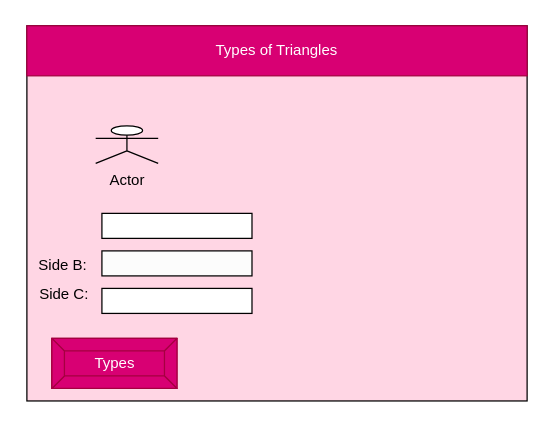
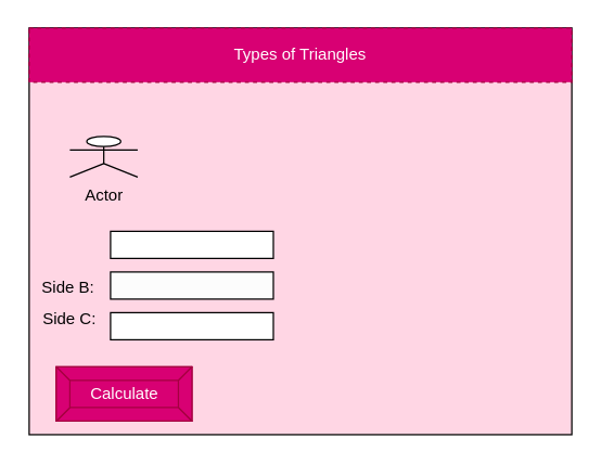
  <mxCell id="0" />
  <mxCell id="1" parent="0" />
  <mxCell id="2" value="" style="rounded=0;whiteSpace=wrap;html=1;fillColor=#FFD6E4;" parent="1" vertex="1"><mxGeometry x="21" y="20" width="400" height="300" as="geometry" /></mxCell>
- <mxCell id="3" value="Types of Triangles" style="rounded=0;whiteSpace=wrap;html=1;fillColor=#d80073;fontColor=#ffffff;strokeColor=#A50040;" parent="1" vertex="1"><mxGeometry x="21" y="20" width="400" height="40" as="geometry" /></mxCell>
- <mxCell id="4" value="Types" style="labelPosition=center;verticalLabelPosition=middle;align=center;html=1;shape=mxgraph.basic.button;dx=10;fillColor=#d80073;fontColor=#ffffff;strokeColor=#A50040;" parent="1" vertex="1"><mxGeometry x="41" y="270" width="100" height="40" as="geometry" /></mxCell>
- <mxCell id="5" value="Actor" style="shape=umlActor;verticalLabelPosition=bottom;verticalAlign=top;html=1;outlineConnect=0;strokeColor=#000000;fontColor=#000000;" vertex="1" parent="1"><mxGeometry x="76" y="100" width="50" height="30" as="geometry" /></mxCell>
+ <mxCell id="3" value="Types of Triangles" style="rounded=0;whiteSpace=wrap;html=1;fillColor=#d80073;fontColor=#ffffff;strokeColor=#A50040;dashed=1;" parent="1" vertex="1"><mxGeometry x="21" y="20" width="400" height="40" as="geometry" /></mxCell>
+ <mxCell id="4" value="Calculate" style="labelPosition=center;verticalLabelPosition=middle;align=center;html=1;shape=mxgraph.basic.button;dx=10;fillColor=#d80073;fontColor=#ffffff;strokeColor=#A50040;" parent="1" vertex="1"><mxGeometry x="41" y="270" width="100" height="40" as="geometry" /></mxCell>
+ <mxCell id="5" value="Actor" style="shape=umlActor;verticalLabelPosition=bottom;verticalAlign=top;html=1;outlineConnect=0;strokeColor=#000000;fontColor=#000000;" vertex="1" parent="1"><mxGeometry x="51" y="100" width="50" height="30" as="geometry" /></mxCell>
  <mxCell id="6" value="" style="rounded=0;whiteSpace=wrap;html=1;fillColor=#FFFFFF;strokeColor=#000000;" vertex="1" parent="1"><mxGeometry x="81" y="170" width="120" height="20" as="geometry" /></mxCell>
  <mxCell id="7" value="" style="rounded=0;whiteSpace=wrap;html=1;strokeColor=#000000;fillColor=#FCFCFC;" vertex="1" parent="1"><mxGeometry x="81" y="200" width="120" height="20" as="geometry" /></mxCell>
  <mxCell id="8" value="" style="rounded=0;whiteSpace=wrap;html=1;fillColor=#FFFFFF;strokeColor=#000000;" vertex="1" parent="1"><mxGeometry x="81" y="230" width="120" height="20" as="geometry" /></mxCell>
  <mxCell id="9" value="Side B:" style="text;html=1;strokeColor=none;fillColor=none;align=center;verticalAlign=middle;whiteSpace=wrap;rounded=0;fontColor=#000000;" vertex="1" parent="1"><mxGeometry x="20" y="197" width="60" height="30" as="geometry" /></mxCell>
  <mxCell id="10" value="Side C:" style="text;html=1;strokeColor=none;fillColor=none;align=center;verticalAlign=middle;whiteSpace=wrap;rounded=0;fontColor=#000000;" vertex="1" parent="1"><mxGeometry x="21" y="220" width="60" height="30" as="geometry" /></mxCell>
